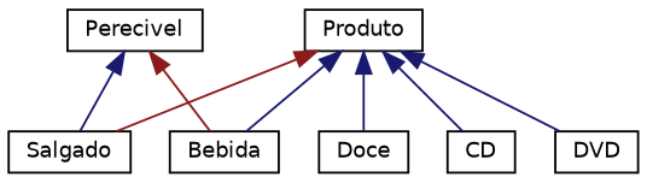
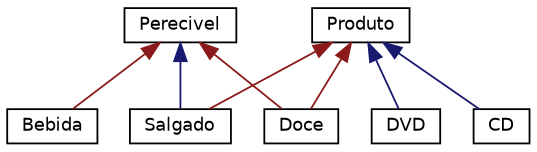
  digraph {
    rankdir=TB
    node [color=black fillcolor=white fontname=Helvetica fontsize=10 shape=record style=filled]
    edge [color=midnightblue dir=back fontname=Helvetica fontsize=10 labelfontname=Helvetica labelfontsize=10 style=solid]
    n1 [height=0.2 label=Perecivel width=0.4]
    n2 [height=0.2 label=Bebida width=0.4]
    n3 [height=0.2 label=Doce width=0.4]
    n4 [height=0.2 label=Salgado width=0.4]
    n5 [height=0.2 label=Produto width=0.4]
    n6 [height=0.2 label=CD width=0.4]
    n7 [height=0.2 label=DVD width=0.4]
    n1 -> n2 [color=firebrick4]
+   n1 -> n3 [color=firebrick4]
    n1 -> n4
-   n5 -> n2
-   n5 -> n3
+   n5 -> n3 [color=firebrick4]
    n5 -> n4 [color=firebrick4]
    n5 -> n6
    n5 -> n7
  }
